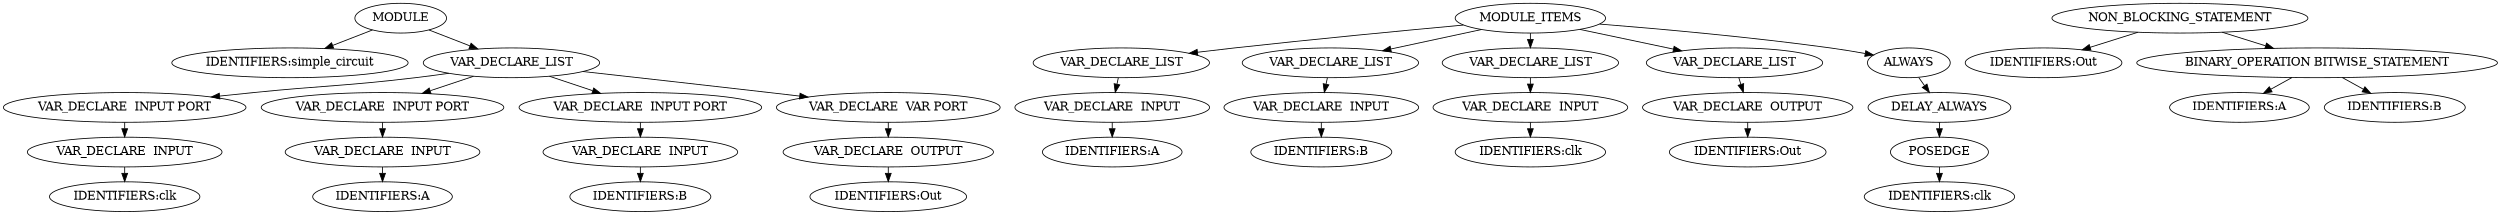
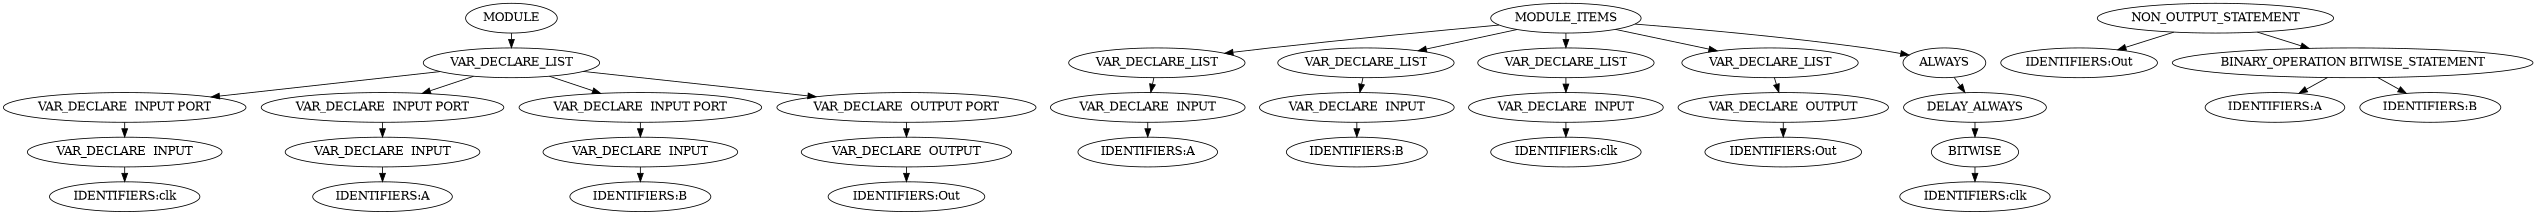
  digraph {
    ranksep=.25
    n1 [label=MODULE]
-   n2 [label="IDENTIFIERS:simple_circuit"]
    n3 [label=VAR_DECLARE_LIST]
    n4 [label="VAR_DECLARE  INPUT PORT"]
    n5 [label="VAR_DECLARE  INPUT PORT"]
    n6 [label="VAR_DECLARE  INPUT PORT"]
-   n7 [label="VAR_DECLARE  VAR PORT"]
+   n7 [label="VAR_DECLARE  OUTPUT PORT"]
    n8 [label=MODULE_ITEMS]
    n9 [label=VAR_DECLARE_LIST]
    n10 [label=VAR_DECLARE_LIST]
    n11 [label=VAR_DECLARE_LIST]
    n12 [label=VAR_DECLARE_LIST]
    n13 [label=ALWAYS]
    n14 [label="VAR_DECLARE  INPUT"]
    n15 [label="VAR_DECLARE  INPUT"]
    n16 [label="VAR_DECLARE  INPUT"]
    n17 [label="VAR_DECLARE  OUTPUT"]
    n18 [label="IDENTIFIERS:clk"]
    n19 [label="IDENTIFIERS:A"]
    n20 [label="IDENTIFIERS:B"]
    n21 [label="IDENTIFIERS:Out"]
    n22 [label="VAR_DECLARE  INPUT"]
    n23 [label="VAR_DECLARE  INPUT"]
    n24 [label="VAR_DECLARE  INPUT"]
    n25 [label="VAR_DECLARE  OUTPUT"]
    n26 [label=DELAY_ALWAYS]
    n27 [label="IDENTIFIERS:A"]
    n28 [label="IDENTIFIERS:B"]
    n29 [label="IDENTIFIERS:clk"]
    n30 [label="IDENTIFIERS:Out"]
-   n31 [label=POSEDGE]
+   n31 [label=BITWISE]
    n32 [label="IDENTIFIERS:clk"]
-   n33 [label=NON_BLOCKING_STATEMENT]
+   n33 [label=NON_OUTPUT_STATEMENT]
    n34 [label="IDENTIFIERS:Out"]
    n35 [label="BINARY_OPERATION BITWISE_STATEMENT"]
    n36 [label="IDENTIFIERS:A"]
    n37 [label="IDENTIFIERS:B"]
-   n1 -> n2
    n1 -> n3
    n3 -> n4
    n3 -> n5
    n3 -> n6
    n3 -> n7
    n4 -> n14
    n5 -> n15
    n6 -> n16
    n7 -> n17
    n8 -> n9
    n8 -> n10
    n8 -> n11
    n8 -> n12
    n8 -> n13
    n9 -> n22
    n10 -> n23
    n11 -> n24
    n12 -> n25
    n13 -> n26
    n14 -> n18
    n15 -> n19
    n16 -> n20
    n17 -> n21
    n22 -> n27
    n23 -> n28
    n24 -> n29
    n25 -> n30
    n26 -> n31
    n31 -> n32
    n33 -> n34
    n33 -> n35
    n35 -> n36
    n35 -> n37
  }
